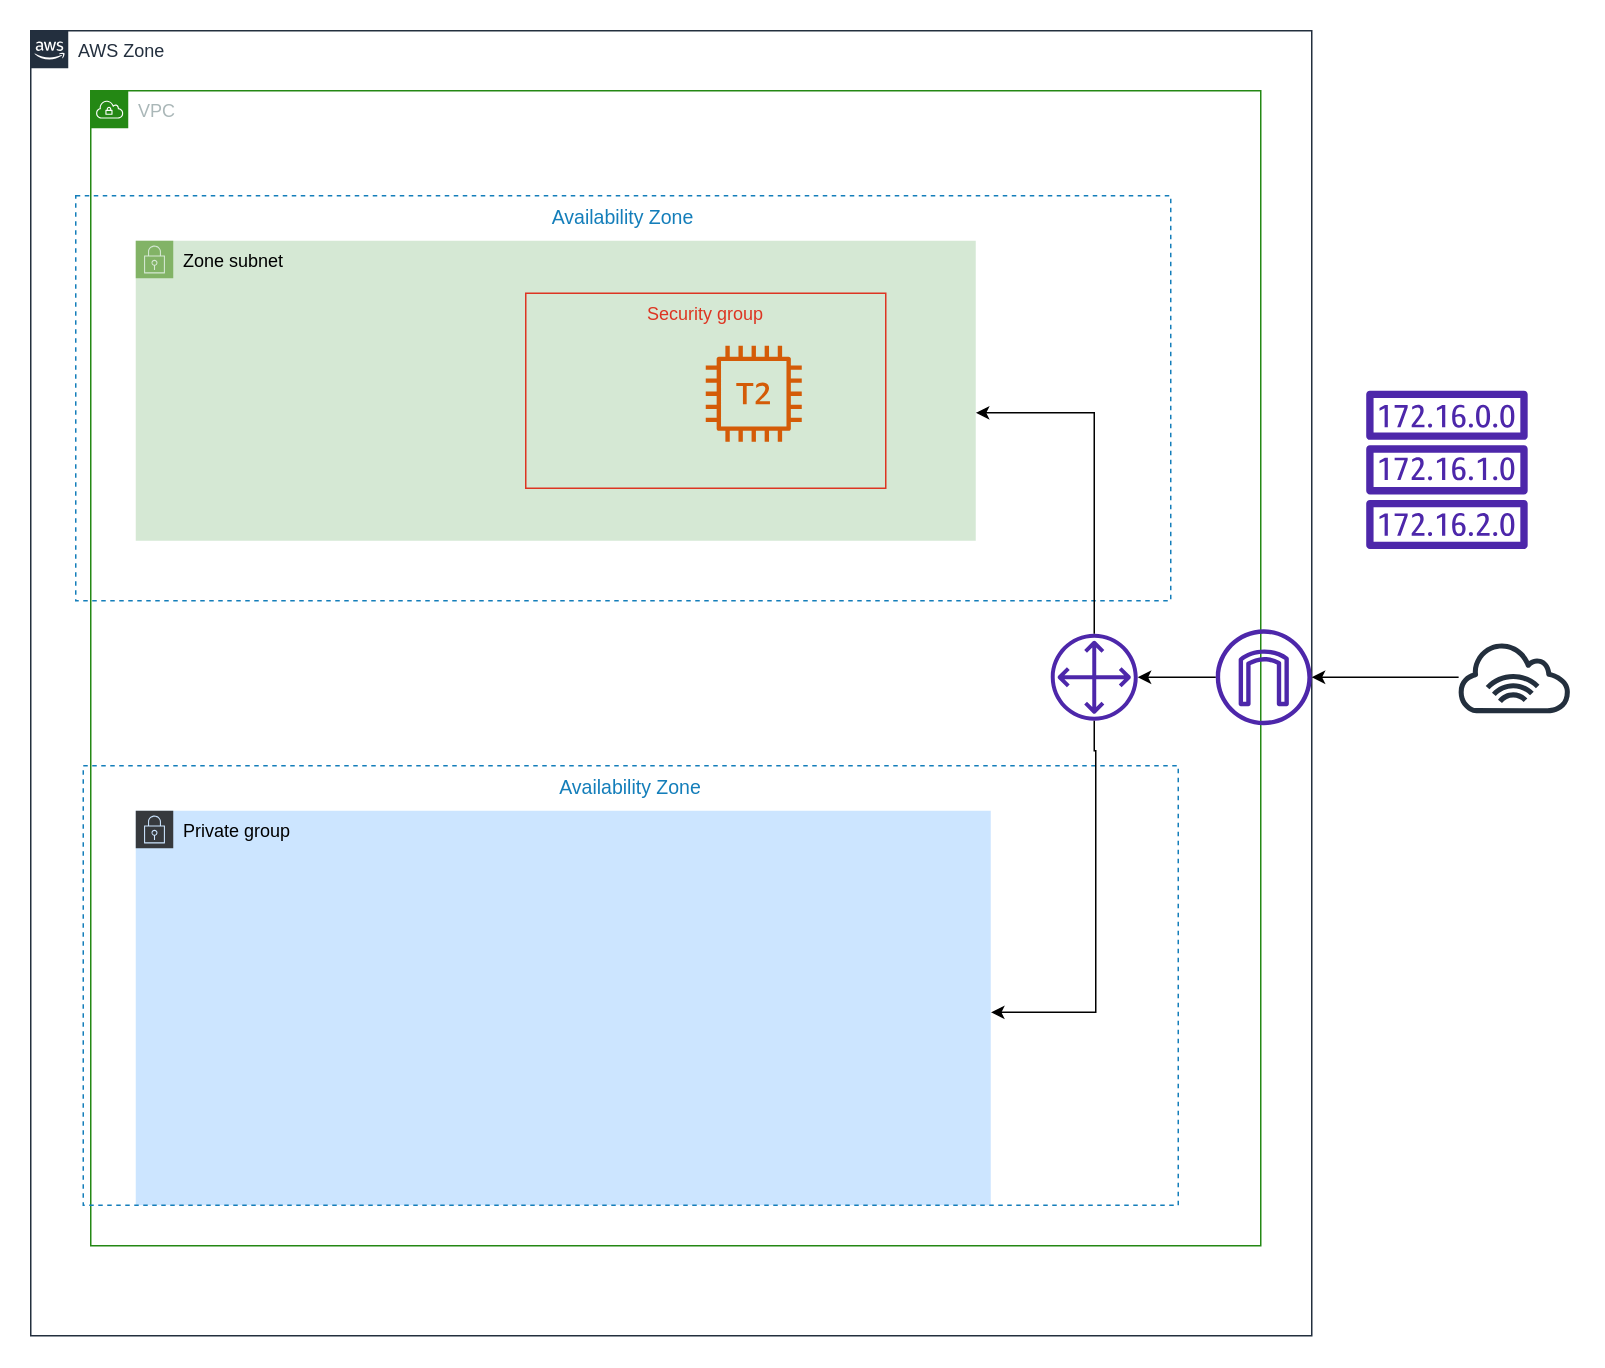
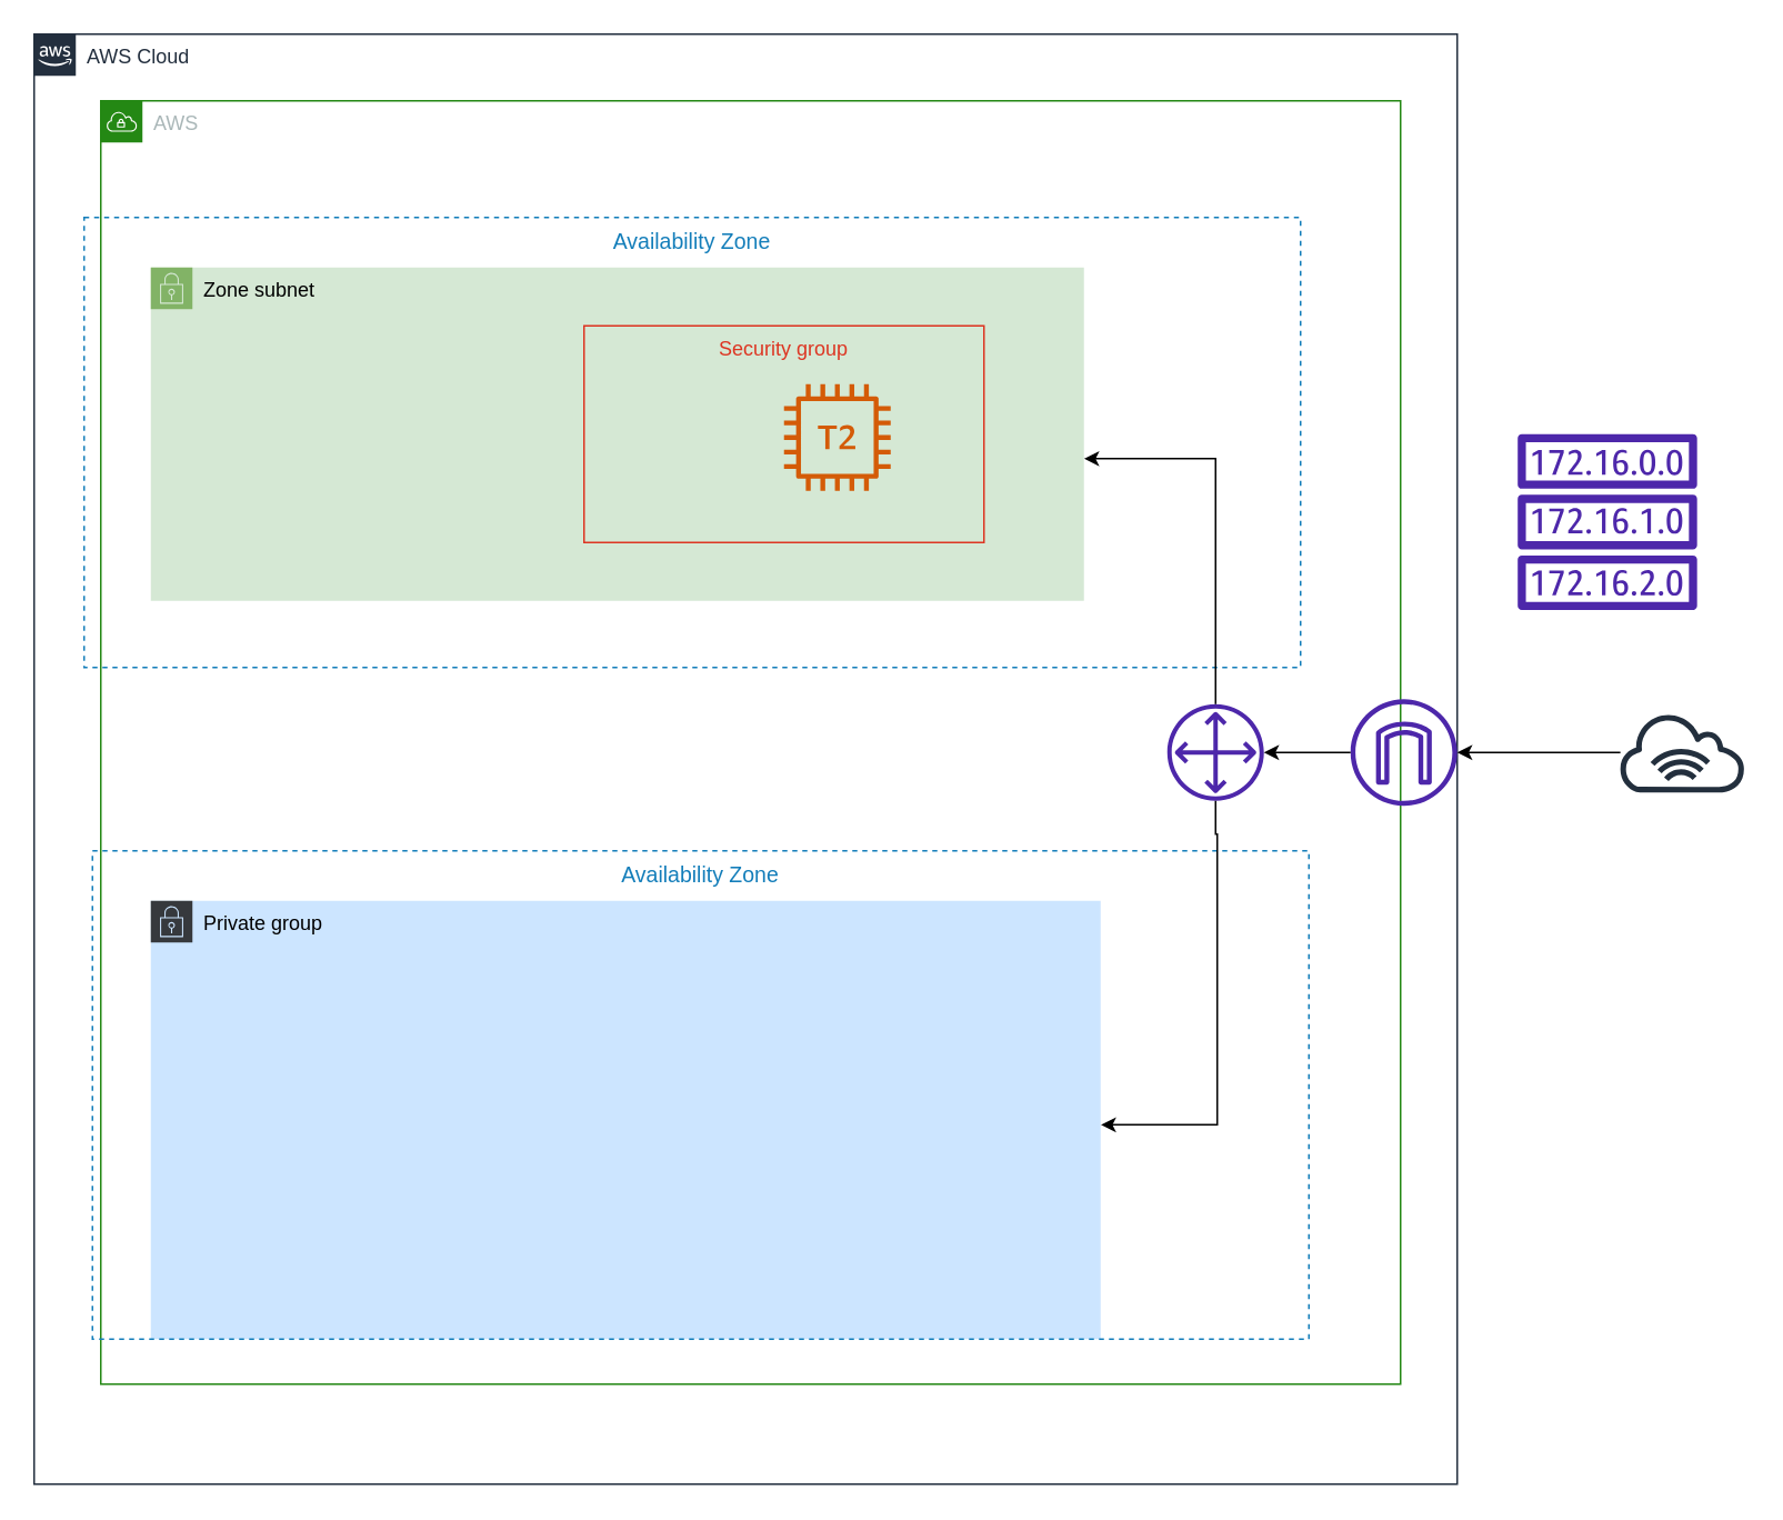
  <mxCell id="0" />
  <mxCell id="1" parent="0" />
- <mxCell id="2" value="AWS Zone" style="points=[[0,0],[0.25,0],[0.5,0],[0.75,0],[1,0],[1,0.25],[1,0.5],[1,0.75],[1,1],[0.75,1],[0.5,1],[0.25,1],[0,1],[0,0.75],[0,0.5],[0,0.25]];outlineConnect=0;gradientColor=none;html=1;whiteSpace=wrap;fontSize=12;fontStyle=0;container=1;pointerEvents=0;collapsible=0;recursiveResize=0;shape=mxgraph.aws4.group;grIcon=mxgraph.aws4.group_aws_cloud_alt;strokeColor=#232F3E;fillColor=none;verticalAlign=top;align=left;spacingLeft=30;fontColor=#232F3E;dashed=0;" parent="1" vertex="1"><mxGeometry x="20" y="20" width="854" height="870" as="geometry" /></mxCell>
- <mxCell id="3" value="VPC" style="points=[[0,0],[0.25,0],[0.5,0],[0.75,0],[1,0],[1,0.25],[1,0.5],[1,0.75],[1,1],[0.75,1],[0.5,1],[0.25,1],[0,1],[0,0.75],[0,0.5],[0,0.25]];outlineConnect=0;gradientColor=none;html=1;whiteSpace=wrap;fontSize=12;fontStyle=0;container=1;pointerEvents=0;collapsible=0;recursiveResize=0;shape=mxgraph.aws4.group;grIcon=mxgraph.aws4.group_vpc;strokeColor=#248814;fillColor=none;verticalAlign=top;align=left;spacingLeft=30;fontColor=#AAB7B8;dashed=0;" parent="1" vertex="1"><mxGeometry x="60" y="60" width="780" height="770" as="geometry" /></mxCell>
+ <mxCell id="2" value="AWS Cloud" style="points=[[0,0],[0.25,0],[0.5,0],[0.75,0],[1,0],[1,0.25],[1,0.5],[1,0.75],[1,1],[0.75,1],[0.5,1],[0.25,1],[0,1],[0,0.75],[0,0.5],[0,0.25]];outlineConnect=0;gradientColor=none;html=1;whiteSpace=wrap;fontSize=12;fontStyle=0;container=1;pointerEvents=0;collapsible=0;recursiveResize=0;shape=mxgraph.aws4.group;grIcon=mxgraph.aws4.group_aws_cloud_alt;strokeColor=#232F3E;fillColor=none;verticalAlign=top;align=left;spacingLeft=30;fontColor=#232F3E;dashed=0;" parent="1" vertex="1"><mxGeometry x="20" y="20" width="854" height="870" as="geometry" /></mxCell>
+ <mxCell id="3" value="AWS" style="points=[[0,0],[0.25,0],[0.5,0],[0.75,0],[1,0],[1,0.25],[1,0.5],[1,0.75],[1,1],[0.75,1],[0.5,1],[0.25,1],[0,1],[0,0.75],[0,0.5],[0,0.25]];outlineConnect=0;gradientColor=none;html=1;whiteSpace=wrap;fontSize=12;fontStyle=0;container=1;pointerEvents=0;collapsible=0;recursiveResize=0;shape=mxgraph.aws4.group;grIcon=mxgraph.aws4.group_vpc;strokeColor=#248814;fillColor=none;verticalAlign=top;align=left;spacingLeft=30;fontColor=#AAB7B8;dashed=0;" parent="1" vertex="1"><mxGeometry x="60" y="60" width="780" height="770" as="geometry" /></mxCell>
  <mxCell id="4" value="" style="sketch=0;outlineConnect=0;fontColor=#232F3E;gradientColor=none;fillColor=#4D27AA;strokeColor=none;dashed=0;verticalLabelPosition=bottom;verticalAlign=top;align=center;html=1;fontSize=12;fontStyle=0;aspect=fixed;pointerEvents=1;shape=mxgraph.aws4.customer_gateway;" parent="3" vertex="1"><mxGeometry x="640" y="362" width="58" height="58" as="geometry" /></mxCell>
  <mxCell id="5" value="" style="sketch=0;outlineConnect=0;fontColor=#232F3E;gradientColor=none;fillColor=#4D27AA;strokeColor=none;dashed=0;verticalLabelPosition=bottom;verticalAlign=top;align=center;html=1;fontSize=12;fontStyle=0;aspect=fixed;pointerEvents=1;shape=mxgraph.aws4.internet_gateway;" parent="3" vertex="1"><mxGeometry x="750" y="359" width="64" height="64" as="geometry" /></mxCell>
  <mxCell id="6" value="" style="edgeStyle=orthogonalEdgeStyle;rounded=0;orthogonalLoop=1;jettySize=auto;html=1;" parent="3" source="5" target="4" edge="1"><mxGeometry relative="1" as="geometry" /></mxCell>
  <mxCell id="7" value="Availability Zone" style="fillColor=none;strokeColor=#147EBA;dashed=1;verticalAlign=top;fontStyle=0;fontColor=#147EBA;fontSize=13;" parent="1" vertex="1"><mxGeometry x="50" y="130" width="730" height="270" as="geometry" /></mxCell>
  <mxCell id="8" value="Private group" style="points=[[0,0],[0.25,0],[0.5,0],[0.75,0],[1,0],[1,0.25],[1,0.5],[1,0.75],[1,1],[0.75,1],[0.5,1],[0.25,1],[0,1],[0,0.75],[0,0.5],[0,0.25]];outlineConnect=0;html=1;whiteSpace=wrap;fontSize=12;fontStyle=0;container=1;pointerEvents=0;collapsible=0;recursiveResize=0;shape=mxgraph.aws4.group;grIcon=mxgraph.aws4.group_security_group;grStroke=0;strokeColor=#36393d;fillColor=#cce5ff;verticalAlign=top;align=left;spacingLeft=30;dashed=0;" parent="1" vertex="1"><mxGeometry x="90" y="540" width="570" height="263" as="geometry" /></mxCell>
  <mxCell id="9" value="Availability Zone" style="fillColor=none;strokeColor=#147EBA;dashed=1;verticalAlign=top;fontStyle=0;fontColor=#147EBA;fontSize=13;" parent="8" vertex="1"><mxGeometry x="-35" y="-30" width="730" height="293" as="geometry" /></mxCell>
  <mxCell id="10" value="Zone subnet" style="points=[[0,0],[0.25,0],[0.5,0],[0.75,0],[1,0],[1,0.25],[1,0.5],[1,0.75],[1,1],[0.75,1],[0.5,1],[0.25,1],[0,1],[0,0.75],[0,0.5],[0,0.25]];outlineConnect=0;html=1;whiteSpace=wrap;fontSize=12;fontStyle=0;container=1;pointerEvents=0;collapsible=0;recursiveResize=0;shape=mxgraph.aws4.group;grIcon=mxgraph.aws4.group_security_group;grStroke=0;strokeColor=#82b366;fillColor=#d5e8d4;verticalAlign=top;align=left;spacingLeft=30;dashed=0;" parent="1" vertex="1"><mxGeometry x="90" y="160" width="560" height="200" as="geometry" /></mxCell>
  <mxCell id="11" value="Security group" style="fillColor=none;strokeColor=#DD3522;verticalAlign=top;fontStyle=0;fontColor=#DD3522;" parent="10" vertex="1"><mxGeometry x="260" y="35" width="240" height="130" as="geometry" /></mxCell>
  <mxCell id="12" value="" style="sketch=0;outlineConnect=0;fontColor=#232F3E;gradientColor=none;fillColor=#D45B07;strokeColor=none;dashed=0;verticalLabelPosition=bottom;verticalAlign=top;align=center;html=1;fontSize=12;fontStyle=0;aspect=fixed;pointerEvents=1;shape=mxgraph.aws4.t2_instance;" parent="10" vertex="1"><mxGeometry x="380" y="70" width="64" height="64" as="geometry" /></mxCell>
  <mxCell id="13" value="" style="edgeStyle=orthogonalEdgeStyle;rounded=0;orthogonalLoop=1;jettySize=auto;html=1;" parent="1" source="14" target="5" edge="1"><mxGeometry relative="1" as="geometry" /></mxCell>
  <mxCell id="14" value="" style="sketch=0;outlineConnect=0;fontColor=#232F3E;gradientColor=none;fillColor=#232F3D;strokeColor=none;dashed=0;verticalLabelPosition=bottom;verticalAlign=top;align=center;html=1;fontSize=12;fontStyle=0;aspect=fixed;pointerEvents=1;shape=mxgraph.aws4.internet_alt1;" parent="1" vertex="1"><mxGeometry x="970" y="427" width="78" height="48" as="geometry" /></mxCell>
  <mxCell id="15" value="" style="sketch=0;outlineConnect=0;fontColor=#232F3E;gradientColor=none;fillColor=#4D27AA;strokeColor=none;dashed=0;verticalLabelPosition=bottom;verticalAlign=top;align=center;html=1;fontSize=12;fontStyle=0;aspect=fixed;pointerEvents=1;shape=mxgraph.aws4.route_table;" parent="1" vertex="1"><mxGeometry x="910" y="260" width="108.26" height="105.49" as="geometry" /></mxCell>
  <mxCell id="16" value="" style="edgeStyle=orthogonalEdgeStyle;rounded=0;orthogonalLoop=1;jettySize=auto;html=1;entryX=0.822;entryY=0.536;entryDx=0;entryDy=0;entryPerimeter=0;" parent="1" source="4" target="7" edge="1"><mxGeometry relative="1" as="geometry"><mxPoint x="729" y="343" as="targetPoint" /><Array as="points"><mxPoint x="729" y="275" /></Array></mxGeometry></mxCell>
  <mxCell id="17" value="" style="edgeStyle=orthogonalEdgeStyle;rounded=0;orthogonalLoop=1;jettySize=auto;html=1;entryX=0.829;entryY=0.561;entryDx=0;entryDy=0;entryPerimeter=0;" parent="1" source="4" target="9" edge="1"><mxGeometry relative="1" as="geometry"><Array as="points"><mxPoint x="729" y="500" /><mxPoint x="730" y="650" /></Array></mxGeometry></mxCell>
